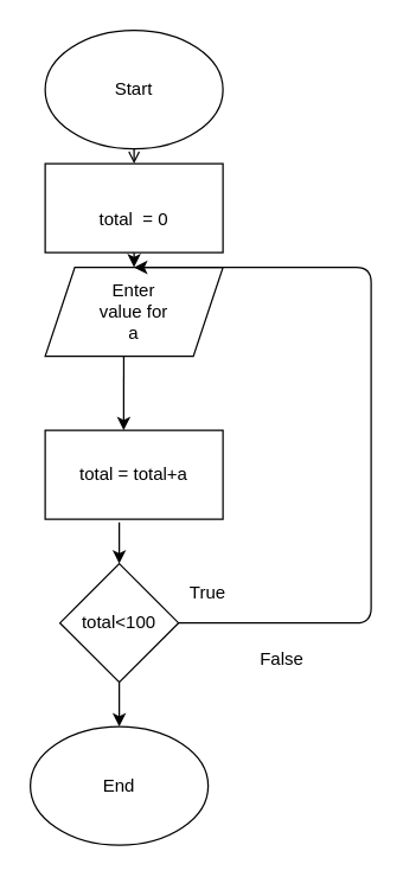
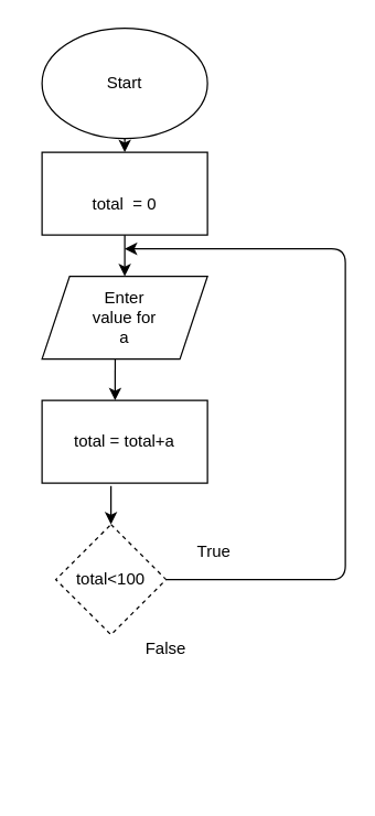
  <mxCell id="0" />
  <mxCell id="1" parent="0" />
  <mxCell id="2" value="Start" style="ellipse;whiteSpace=wrap;html=1;" vertex="1" parent="1"><mxGeometry x="30" y="20" width="120" height="80" as="geometry" /></mxCell>
- <mxCell id="3" value="&lt;div&gt;Enter &lt;br&gt;&lt;/div&gt;&lt;div&gt; value for &lt;br&gt;&lt;/div&gt;&lt;div&gt;a&lt;/div&gt;" style="shape=parallelogram;perimeter=parallelogramPerimeter;whiteSpace=wrap;html=1;fixedSize=1;" vertex="1" parent="1"><mxGeometry x="30" y="180" width="120" height="60" as="geometry" /></mxCell>
+ <mxCell id="3" value="&lt;div&gt;Enter &lt;br&gt;&lt;/div&gt;&lt;div&gt; value for &lt;br&gt;&lt;/div&gt;&lt;div&gt;a&lt;/div&gt;" style="shape=parallelogram;perimeter=parallelogramPerimeter;whiteSpace=wrap;html=1;fixedSize=1;" vertex="1" parent="1"><mxGeometry x="30" y="200" width="120" height="60" as="geometry" /></mxCell>
  <mxCell id="4" value="total = total+a" style="rounded=0;whiteSpace=wrap;html=1;" vertex="1" parent="1"><mxGeometry x="30" y="290" width="120" height="60" as="geometry" /></mxCell>
- <mxCell id="5" value="total&amp;lt;100" style="rhombus;whiteSpace=wrap;html=1;" vertex="1" parent="1"><mxGeometry x="40" y="380" width="80" height="80" as="geometry" /></mxCell>
+ <mxCell id="5" value="total&amp;lt;100" style="rhombus;whiteSpace=wrap;html=1;dashed=1;" vertex="1" parent="1"><mxGeometry x="40" y="380" width="80" height="80" as="geometry" /></mxCell>
  <mxCell id="6" value="" style="endArrow=classic;html=1;exitX=1;exitY=0.5;exitDx=0;exitDy=0;" edge="1" parent="1" source="5"><mxGeometry width="50" height="50" relative="1" as="geometry"><mxPoint x="200" y="310" as="sourcePoint" /><mxPoint x="90" y="180" as="targetPoint" /><Array as="points"><mxPoint x="250" y="420" /><mxPoint x="250" y="400" /><mxPoint x="250" y="180" /></Array></mxGeometry></mxCell>
  <mxCell id="7" value="&lt;br&gt;total&amp;nbsp; = 0" style="rounded=0;whiteSpace=wrap;html=1;" vertex="1" parent="1"><mxGeometry x="30" y="110" width="120" height="60" as="geometry" /></mxCell>
- <mxCell id="8" value="" style="endArrow=open;html=1;exitX=0.5;exitY=1;exitDx=0;exitDy=0;entryX=0.5;entryY=0;entryDx=0;entryDy=0;" edge="1" parent="1" source="2" target="7"><mxGeometry width="50" height="50" relative="1" as="geometry"><mxPoint x="200" y="310" as="sourcePoint" /><mxPoint x="250" y="260" as="targetPoint" /></mxGeometry></mxCell>
+ <mxCell id="8" value="" style="endArrow=classic;html=1;exitX=0.5;exitY=1;exitDx=0;exitDy=0;entryX=0.5;entryY=0;entryDx=0;entryDy=0;" edge="1" parent="1" source="2" target="7"><mxGeometry width="50" height="50" relative="1" as="geometry"><mxPoint x="200" y="310" as="sourcePoint" /><mxPoint x="250" y="260" as="targetPoint" /></mxGeometry></mxCell>
  <mxCell id="9" value="" style="endArrow=classic;html=1;exitX=0.5;exitY=1;exitDx=0;exitDy=0;entryX=0.5;entryY=0;entryDx=0;entryDy=0;" edge="1" parent="1" source="7" target="3"><mxGeometry width="50" height="50" relative="1" as="geometry"><mxPoint x="200" y="310" as="sourcePoint" /><mxPoint x="250" y="260" as="targetPoint" /></mxGeometry></mxCell>
  <mxCell id="10" value="" style="endArrow=classic;html=1;exitX=0.442;exitY=1;exitDx=0;exitDy=0;exitPerimeter=0;" edge="1" parent="1" source="3"><mxGeometry width="50" height="50" relative="1" as="geometry"><mxPoint x="200" y="310" as="sourcePoint" /><mxPoint x="83" y="290" as="targetPoint" /></mxGeometry></mxCell>
  <mxCell id="11" value="" style="endArrow=classic;html=1;entryX=0.5;entryY=0;entryDx=0;entryDy=0;" edge="1" parent="1" target="5"><mxGeometry width="50" height="50" relative="1" as="geometry"><mxPoint x="80" y="352" as="sourcePoint" /><mxPoint x="250" y="260" as="targetPoint" /></mxGeometry></mxCell>
- <mxCell id="12" value="True" style="text;html=1;strokeColor=none;fillColor=none;align=center;verticalAlign=middle;whiteSpace=wrap;rounded=0;" vertex="1" parent="1"><mxGeometry x="120" y="390" width="40" height="20" as="geometry" /></mxCell>
- <mxCell id="13" value="False" style="text;html=1;strokeColor=none;fillColor=none;align=center;verticalAlign=middle;whiteSpace=wrap;rounded=0;" vertex="1" parent="1"><mxGeometry x="170" y="435" width="40" height="20" as="geometry" /></mxCell>
- <mxCell id="14" value="" style="endArrow=classic;html=1;exitX=0.5;exitY=1;exitDx=0;exitDy=0;entryX=0.5;entryY=0;entryDx=0;entryDy=0;" edge="1" parent="1" source="5" target="15"><mxGeometry width="50" height="50" relative="1" as="geometry"><mxPoint x="200" y="310" as="sourcePoint" /><mxPoint x="80" y="480" as="targetPoint" /></mxGeometry></mxCell>
- <mxCell id="15" value="End" style="ellipse;whiteSpace=wrap;html=1;" vertex="1" parent="1"><mxGeometry x="20" y="490" width="120" height="80" as="geometry" /></mxCell>
+ <mxCell id="12" value="True" style="text;html=1;strokeColor=none;fillColor=none;align=center;verticalAlign=middle;whiteSpace=wrap;rounded=0;" vertex="1" parent="1"><mxGeometry x="135" y="390" width="40" height="20" as="geometry" /></mxCell>
+ <mxCell id="13" value="False" style="text;html=1;strokeColor=none;fillColor=none;align=center;verticalAlign=middle;whiteSpace=wrap;rounded=0;" vertex="1" parent="1"><mxGeometry x="100" y="460" width="40" height="20" as="geometry" /></mxCell>
